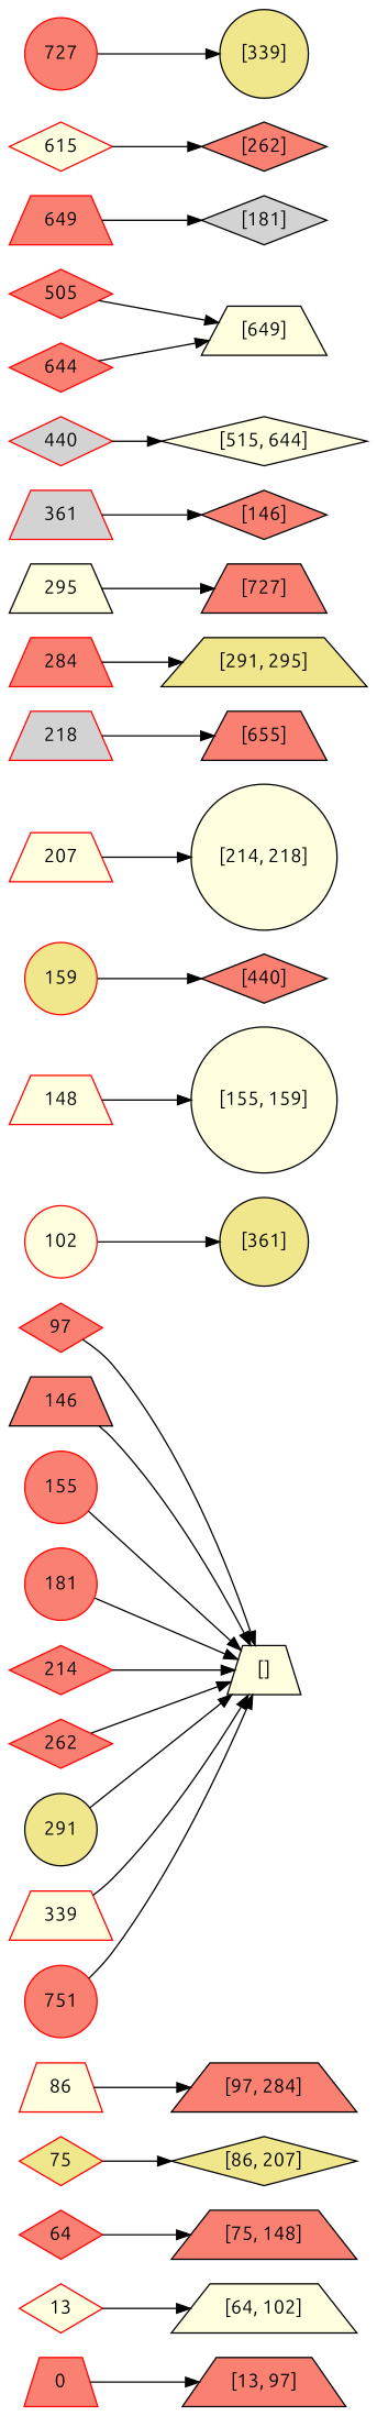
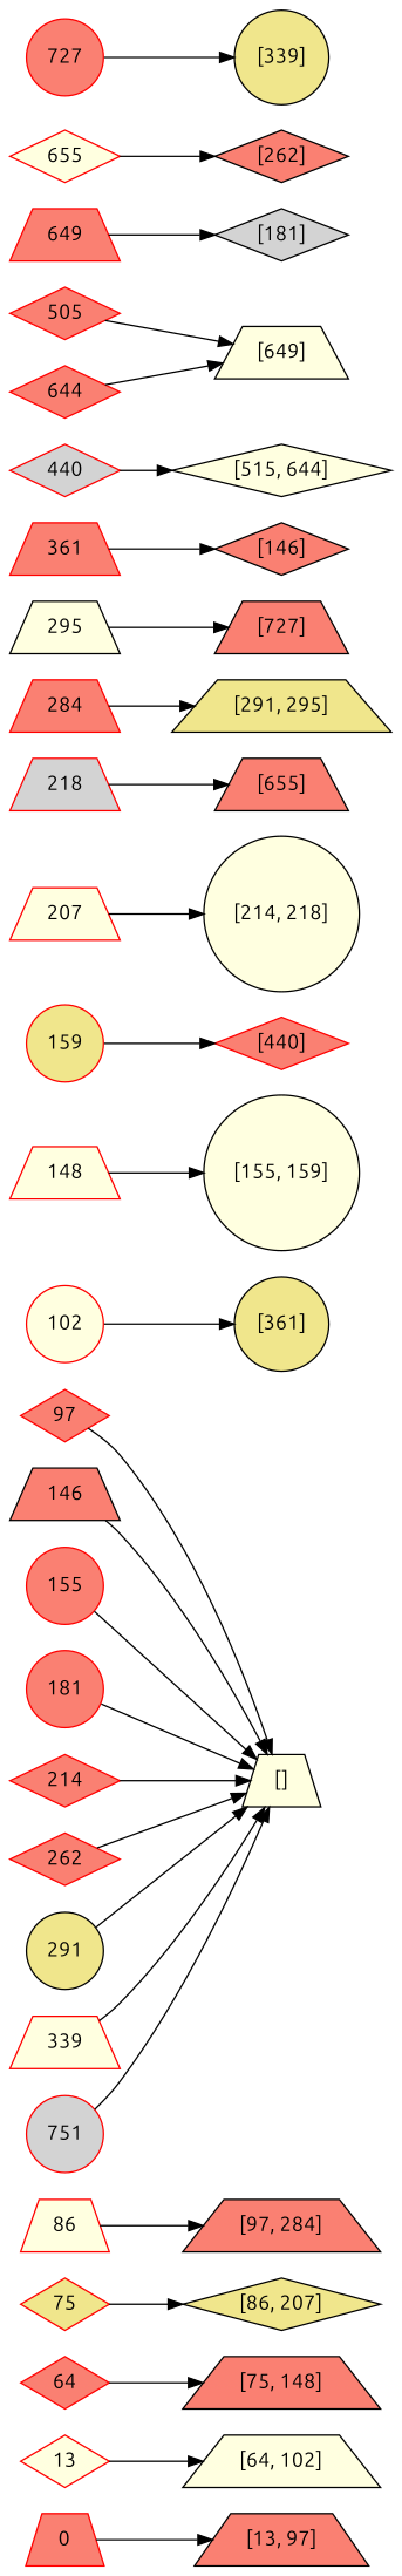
  digraph {
    fontname=Ubuntu
    rankdir=LR
    node [fillcolor=salmon fontname=Ubuntu shape=trapezium style=filled color=red]
    edge [fontname=Ubuntu]
    "[13, 97]" [color=""]
    0
    13 [fillcolor=lightyellow shape=diamond]
    "[64, 102]" [fillcolor=lightyellow color=""]
    64 [shape=diamond]
    "[75, 148]" [color=""]
    75 [fillcolor=khaki shape=diamond]
    "[86, 207]" [fillcolor=khaki shape=diamond color=""]
    86 [fillcolor=lightyellow]
    "[97, 284]" [color=""]
    97 [shape=diamond]
    "[]" [fillcolor=lightyellow color=""]
    102 [fillcolor=lightyellow shape=circle]
    "[361]" [fillcolor=khaki shape=circle color=""]
    146 [color=black]
    148 [fillcolor=lightyellow]
    "[155, 159]" [fillcolor=lightyellow shape=circle color=""]
    155 [shape=circle]
    159 [fillcolor=khaki shape=circle]
-   "[440]" [shape=diamond color=""]
+   "[440]" [shape=diamond]
    181 [shape=circle]
    207 [fillcolor=lightyellow]
    "[214, 218]" [fillcolor=lightyellow shape=circle color=""]
    214 [shape=diamond]
    218 [fillcolor=lightgrey]
    "[655]" [color=""]
    262 [shape=diamond]
    "[291, 295]" [fillcolor=khaki color=""]
    284
    291 [color=black fillcolor=khaki shape=circle]
    295 [color=black fillcolor=lightyellow]
    "[727]" [color=""]
    339 [fillcolor=lightyellow]
-   361 [fillcolor=lightgrey]
+   361
    "[146]" [shape=diamond color=""]
    440 [fillcolor=lightgrey shape=diamond]
    "[515, 644]" [fillcolor=lightyellow shape=diamond color=""]
    n38 [label=505 shape=diamond]
    "[649]" [fillcolor=lightyellow color=""]
    644 [shape=diamond]
    "[181]" [fillcolor=lightgrey shape=diamond color=""]
    649
-   655 [fillcolor=lightyellow shape=diamond label=615]
+   655 [fillcolor=lightyellow shape=diamond]
    "[262]" [shape=diamond color=""]
    727 [shape=circle]
    "[339]" [fillcolor=khaki shape=circle color=""]
-   751 [shape=circle]
+   751 [fillcolor=lightgrey shape=circle]
    0 -> "[13, 97]"
    13 -> "[64, 102]"
    64 -> "[75, 148]"
    75 -> "[86, 207]"
    86 -> "[97, 284]"
    97 -> "[]"
    102 -> "[361]"
    146 -> "[]"
    148 -> "[155, 159]"
    155 -> "[]"
    159 -> "[440]"
    181 -> "[]"
    207 -> "[214, 218]"
    214 -> "[]"
    218 -> "[655]"
    262 -> "[]"
    284 -> "[291, 295]"
    291 -> "[]"
    295 -> "[727]"
    339 -> "[]"
    361 -> "[146]"
    440 -> "[515, 644]"
    n38 -> "[649]"
    644 -> "[649]"
    649 -> "[181]"
    655 -> "[262]"
    727 -> "[339]"
    751 -> "[]"
  }
